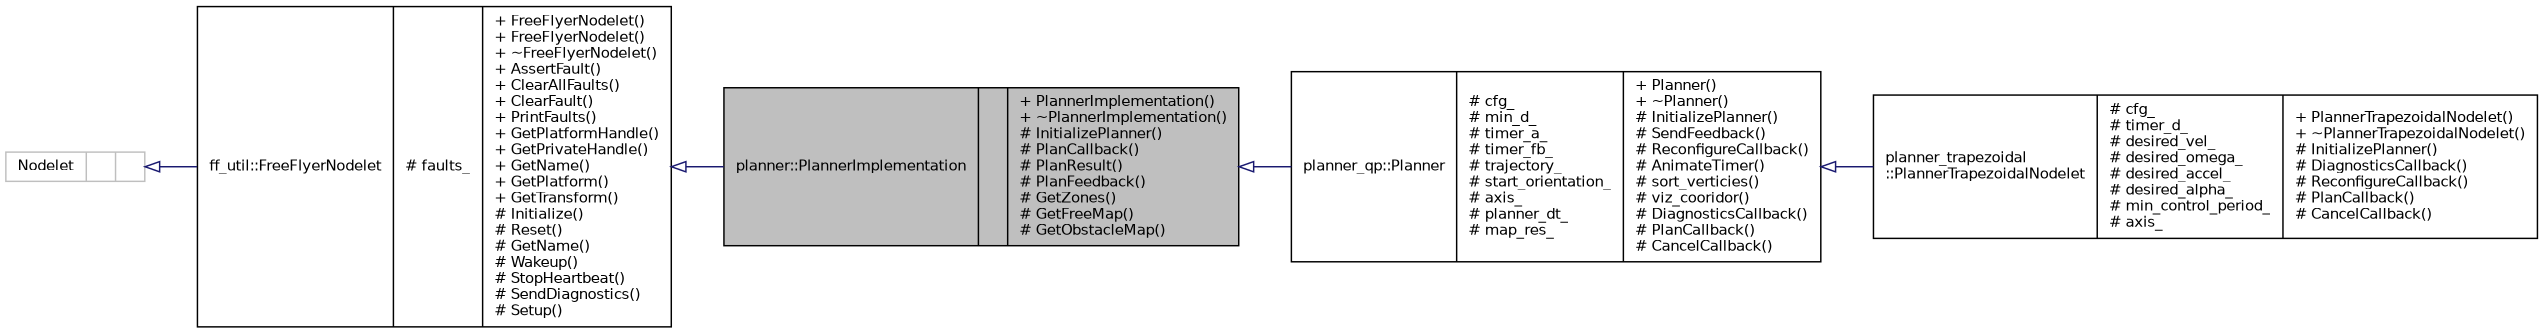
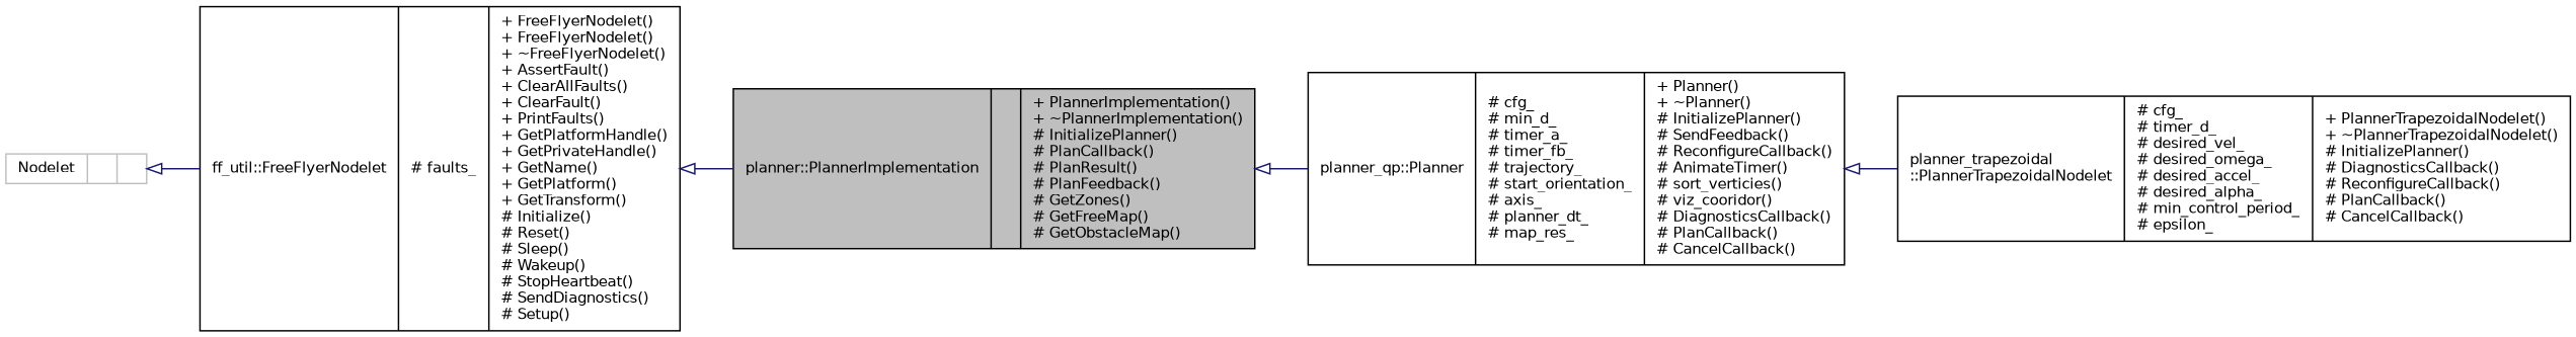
  digraph {
    rankdir=LR
    node [color=black fillcolor=white fontname=Helvetica fontsize=10 shape=record style=filled]
    edge [arrowtail=onormal color=midnightblue dir=back fontname=Helvetica fontsize=10 labelfontname=Helvetica labelfontsize=10 style=solid]
    n1 [fillcolor=grey75 fontcolor=black height=0.2 label="{planner::PlannerImplementation\n||+ PlannerImplementation()\l+ ~PlannerImplementation()\l# InitializePlanner()\l# PlanCallback()\l# PlanResult()\l# PlanFeedback()\l# GetZones()\l# GetFreeMap()\l# GetObstacleMap()\l}" width=0.4]
    n2 [height=0.2 label="{planner_qp::Planner\n|# cfg_\l# min_d_\l# timer_a_\l# timer_fb_\l# trajectory_\l# start_orientation_\l# axis_\l# planner_dt_\l# map_res_\l|+ Planner()\l+ ~Planner()\l# InitializePlanner()\l# SendFeedback()\l# ReconfigureCallback()\l# AnimateTimer()\l# sort_verticies()\l# viz_cooridor()\l# DiagnosticsCallback()\l# PlanCallback()\l# CancelCallback()\l}" width=0.4]
-   n3 [height=0.2 label="{planner_trapezoidal\l::PlannerTrapezoidalNodelet\n|# cfg_\l# timer_d_\l# desired_vel_\l# desired_omega_\l# desired_accel_\l# desired_alpha_\l# min_control_period_\l# axis_\l|+ PlannerTrapezoidalNodelet()\l+ ~PlannerTrapezoidalNodelet()\l# InitializePlanner()\l# DiagnosticsCallback()\l# ReconfigureCallback()\l# PlanCallback()\l# CancelCallback()\l}" width=0.4]
-   n4 [height=0.2 label="{ff_util::FreeFlyerNodelet\n|# faults_\l|+ FreeFlyerNodelet()\l+ FreeFlyerNodelet()\l+ ~FreeFlyerNodelet()\l+ AssertFault()\l+ ClearAllFaults()\l+ ClearFault()\l+ PrintFaults()\l+ GetPlatformHandle()\l+ GetPrivateHandle()\l+ GetName()\l+ GetPlatform()\l+ GetTransform()\l# Initialize()\l# Reset()\l# GetName()\l# Wakeup()\l# StopHeartbeat()\l# SendDiagnostics()\l# Setup()\l}" width=0.4]
+   n3 [height=0.2 label="{planner_trapezoidal\l::PlannerTrapezoidalNodelet\n|# cfg_\l# timer_d_\l# desired_vel_\l# desired_omega_\l# desired_accel_\l# desired_alpha_\l# min_control_period_\l# epsilon_\l|+ PlannerTrapezoidalNodelet()\l+ ~PlannerTrapezoidalNodelet()\l# InitializePlanner()\l# DiagnosticsCallback()\l# ReconfigureCallback()\l# PlanCallback()\l# CancelCallback()\l}" width=0.4]
+   n4 [height=0.2 label="{ff_util::FreeFlyerNodelet\n|# faults_\l|+ FreeFlyerNodelet()\l+ FreeFlyerNodelet()\l+ ~FreeFlyerNodelet()\l+ AssertFault()\l+ ClearAllFaults()\l+ ClearFault()\l+ PrintFaults()\l+ GetPlatformHandle()\l+ GetPrivateHandle()\l+ GetName()\l+ GetPlatform()\l+ GetTransform()\l# Initialize()\l# Reset()\l# Sleep()\l# Wakeup()\l# StopHeartbeat()\l# SendDiagnostics()\l# Setup()\l}" width=0.4]
    n5 [color=grey75 height=0.2 label="{Nodelet\n||}" width=0.4]
    n1 -> n2
    n2 -> n3
    n4 -> n1
    n5 -> n4
  }
